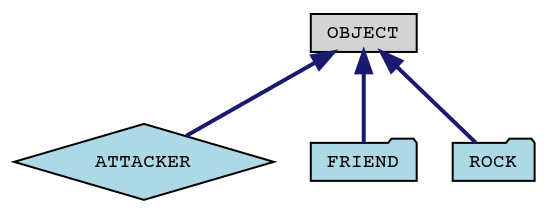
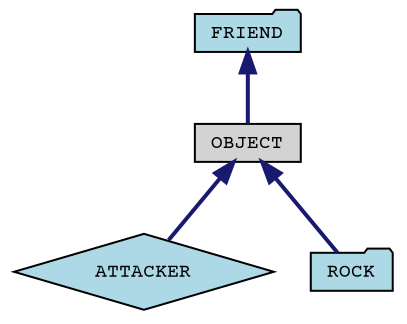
  digraph {
    fontname="Courier Prime"
    rankdir=TB
    node [color=black fillcolor=lightblue fontname="Courier Prime" fontsize=10 shape=folder style=filled]
    edge [color=midnightblue dir=back fontname="Courier Prime" fontsize=10 labelfontname=Helvetica labelfontsize=10 style=bold]
    n1 [fillcolor=lightgrey height=0.2 label=OBJECT shape=box width=0.4]
    n2 [height=0.2 label=ATTACKER shape=diamond width=0.4]
    n3 [height=0.2 label=FRIEND width=0.4]
    n4 [height=0.2 label=ROCK width=0.4]
    n1 -> n2
-   n1 -> n3
+   n3 -> n1
    n1 -> n4
  }
